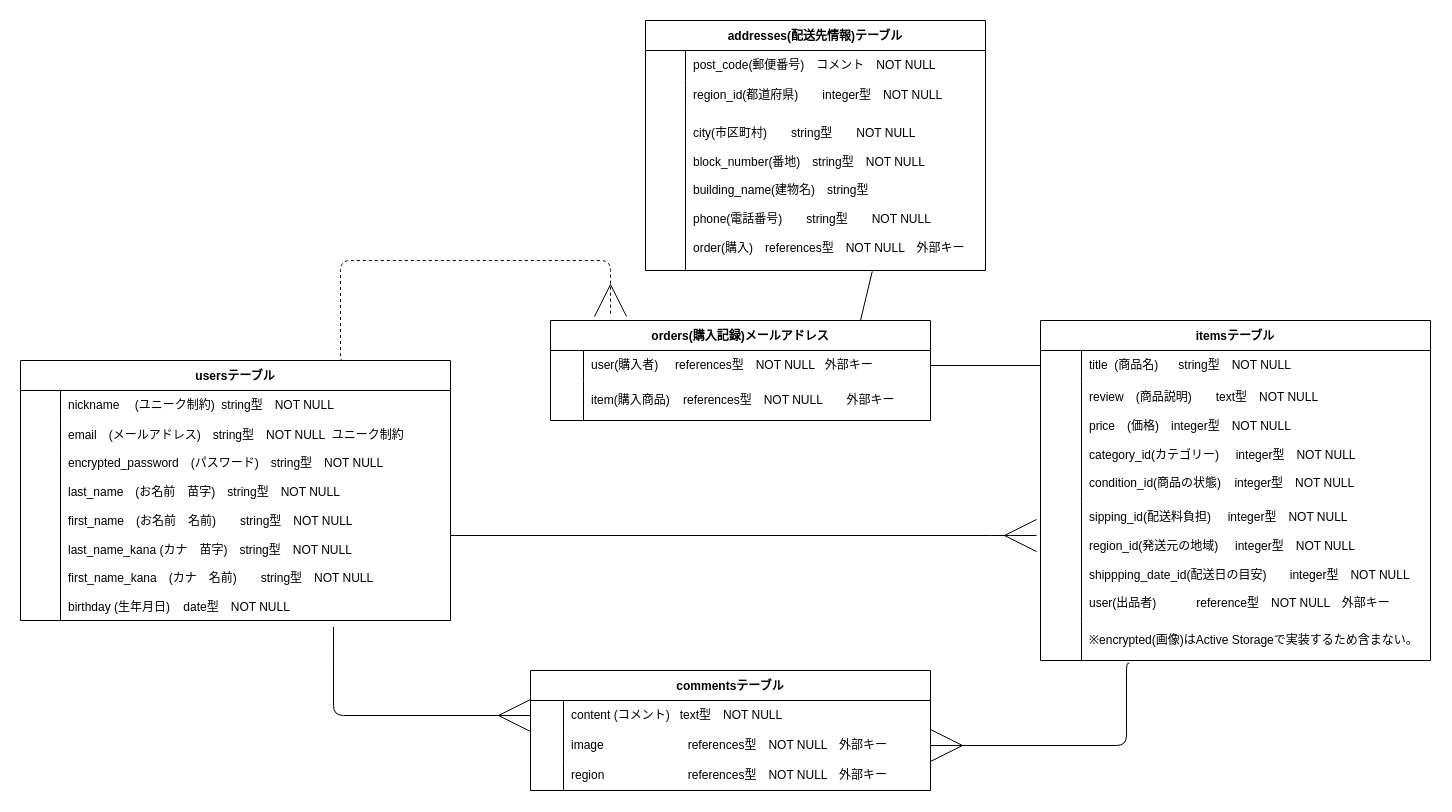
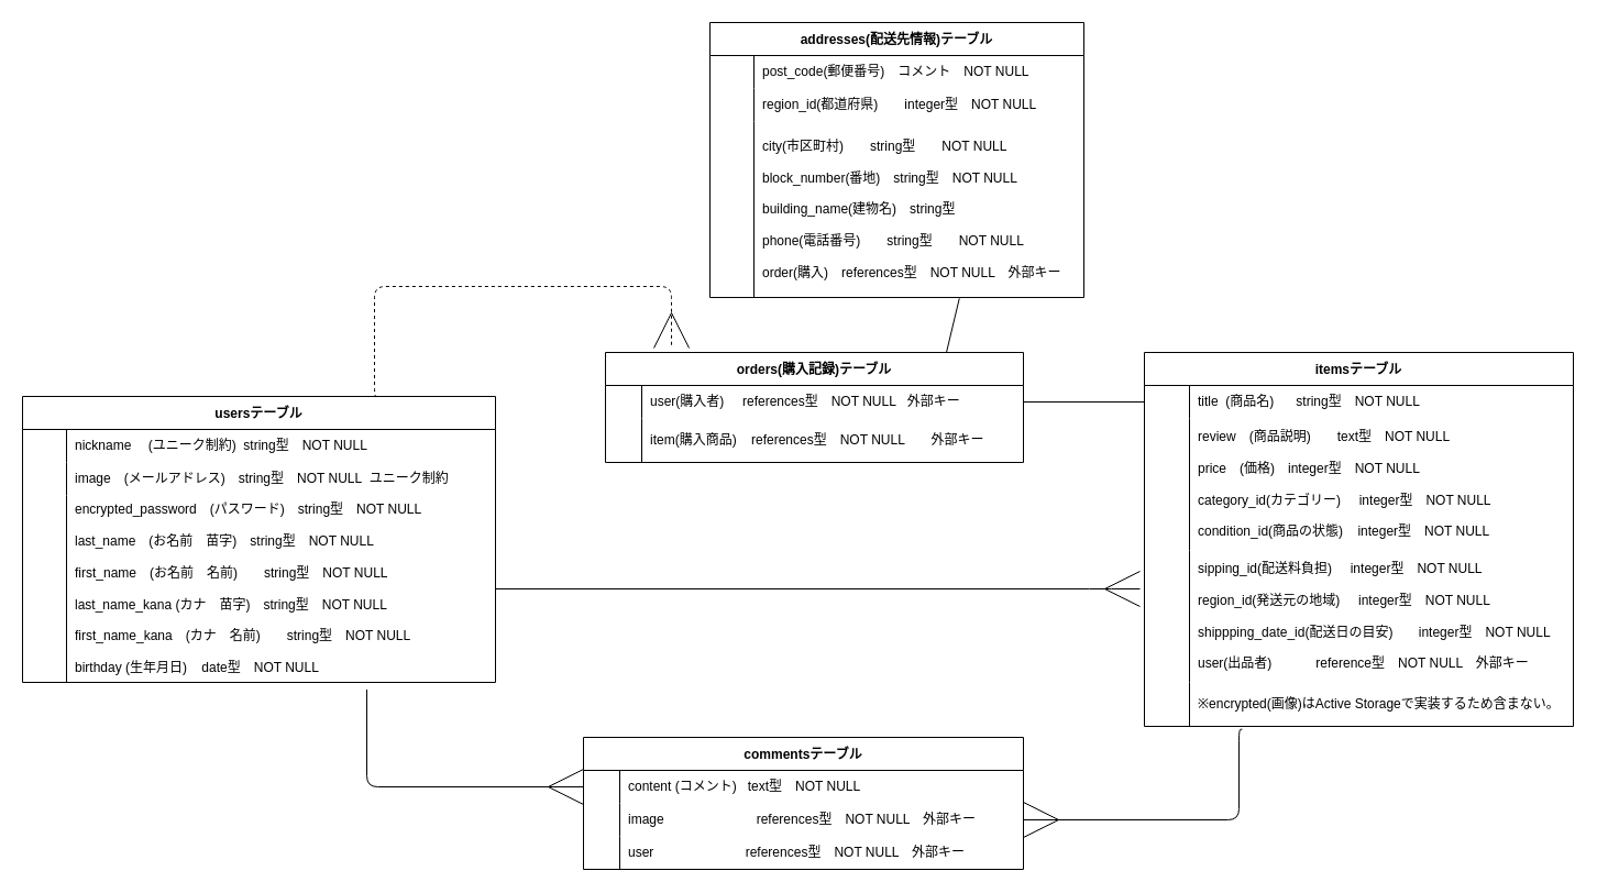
  <mxCell id="0" />
  <mxCell id="1" parent="0" />
  <mxCell id="2" style="edgeStyle=orthogonalEdgeStyle;html=1;endArrow=ERmany;endFill=0;startSize=30;endSize=30;exitX=0.728;exitY=1.038;exitDx=0;exitDy=0;exitPerimeter=0;entryX=0;entryY=0.5;entryDx=0;entryDy=0;" parent="1" source="10" target="28" edge="1"><mxGeometry relative="1" as="geometry"><mxPoint x="270" y="560" as="sourcePoint" /><mxPoint x="470" y="750" as="targetPoint" /><Array as="points"><mxPoint x="333" y="715" /></Array></mxGeometry></mxCell>
  <mxCell id="3" value="usersテーブル" style="shape=table;startSize=30;container=1;collapsible=0;childLayout=tableLayout;fixedRows=1;rowLines=0;fontStyle=1;strokeColor=default;" parent="1" vertex="1"><mxGeometry x="20" y="360" width="430" height="260" as="geometry" /></mxCell>
  <mxCell id="4" value="" style="shape=tableRow;horizontal=0;startSize=0;swimlaneHead=0;swimlaneBody=0;top=0;left=0;bottom=0;right=0;collapsible=0;dropTarget=0;fillColor=none;points=[[0,0.5],[1,0.5]];portConstraint=eastwest;" parent="3" vertex="1"><mxGeometry y="30" width="430" height="30" as="geometry" /></mxCell>
  <mxCell id="5" value="" style="shape=partialRectangle;html=1;whiteSpace=wrap;connectable=0;fillColor=none;top=0;left=0;bottom=0;right=0;overflow=hidden;pointerEvents=1;" parent="4" vertex="1"><mxGeometry width="40" height="30" as="geometry"><mxRectangle width="40" height="30" as="alternateBounds" /></mxGeometry></mxCell>
  <mxCell id="6" value="nickname　 (ユニーク制約)&amp;nbsp; string型　NOT NULL" style="shape=partialRectangle;html=1;whiteSpace=wrap;connectable=0;fillColor=none;top=0;left=0;bottom=0;right=0;align=left;spacingLeft=6;overflow=hidden;" parent="4" vertex="1"><mxGeometry x="40" width="390" height="30" as="geometry"><mxRectangle width="390" height="30" as="alternateBounds" /></mxGeometry></mxCell>
  <mxCell id="7" value="" style="shape=tableRow;horizontal=0;startSize=0;swimlaneHead=0;swimlaneBody=0;top=0;left=0;bottom=0;right=0;collapsible=0;dropTarget=0;fillColor=none;points=[[0,0.5],[1,0.5]];portConstraint=eastwest;" parent="3" vertex="1"><mxGeometry y="60" width="430" height="30" as="geometry" /></mxCell>
  <mxCell id="8" value="" style="shape=partialRectangle;html=1;whiteSpace=wrap;connectable=0;fillColor=none;top=0;left=0;bottom=0;right=0;overflow=hidden;" parent="7" vertex="1"><mxGeometry width="40" height="30" as="geometry"><mxRectangle width="40" height="30" as="alternateBounds" /></mxGeometry></mxCell>
- <mxCell id="9" value="email　(メールアドレス)　string型　NOT NULL&amp;nbsp; ユニーク制約" style="shape=partialRectangle;html=1;whiteSpace=wrap;connectable=0;fillColor=none;top=0;left=0;bottom=0;right=0;align=left;spacingLeft=6;overflow=hidden;" parent="7" vertex="1"><mxGeometry x="40" width="390" height="30" as="geometry"><mxRectangle width="390" height="30" as="alternateBounds" /></mxGeometry></mxCell>
+ <mxCell id="9" value="image　(メールアドレス)　string型　NOT NULL&amp;nbsp; ユニーク制約" style="shape=partialRectangle;html=1;whiteSpace=wrap;connectable=0;fillColor=none;top=0;left=0;bottom=0;right=0;align=left;spacingLeft=6;overflow=hidden;" parent="7" vertex="1"><mxGeometry x="40" width="390" height="30" as="geometry"><mxRectangle width="390" height="30" as="alternateBounds" /></mxGeometry></mxCell>
  <mxCell id="10" value="" style="shape=tableRow;horizontal=0;startSize=0;swimlaneHead=0;swimlaneBody=0;top=0;left=0;bottom=0;right=0;collapsible=0;dropTarget=0;fillColor=none;points=[[0,0.5],[1,0.5]];portConstraint=eastwest;" parent="3" vertex="1"><mxGeometry y="90" width="430" height="170" as="geometry" /></mxCell>
  <mxCell id="11" value="" style="shape=partialRectangle;html=1;whiteSpace=wrap;connectable=0;fillColor=none;top=0;left=0;bottom=0;right=0;overflow=hidden;" parent="10" vertex="1"><mxGeometry width="40" height="170" as="geometry"><mxRectangle width="40" height="170" as="alternateBounds" /></mxGeometry></mxCell>
  <mxCell id="12" value="encrypted_password　(パスワード)　string型　NOT NULL&lt;br&gt;&lt;br&gt;last_name　(お名前　苗字)　string型　NOT NULL　&lt;br&gt;&lt;br&gt;first_name　(お名前　名前)　　string型　NOT NULL&lt;br&gt;&lt;br&gt;last_name_kana (カナ　苗字)　string型　NOT NULL&lt;br&gt;&lt;br&gt;first_name_kana　(カナ　名前)　　string型　NOT NULL&lt;br&gt;&lt;br&gt;birthday (生年月日)&amp;nbsp; &amp;nbsp; date型　NOT NULL" style="shape=partialRectangle;html=1;whiteSpace=wrap;connectable=0;fillColor=none;top=0;left=0;bottom=0;right=0;align=left;spacingLeft=6;overflow=hidden;" parent="10" vertex="1"><mxGeometry x="40" width="390" height="170" as="geometry"><mxRectangle width="390" height="170" as="alternateBounds" /></mxGeometry></mxCell>
  <mxCell id="13" style="edgeStyle=orthogonalEdgeStyle;html=1;endArrow=ERmany;endFill=0;startSize=30;endSize=30;exitX=0.228;exitY=1.068;exitDx=0;exitDy=0;exitPerimeter=0;entryX=1;entryY=0.5;entryDx=0;entryDy=0;" parent="1" source="24" target="31" edge="1"><mxGeometry relative="1" as="geometry"><mxPoint x="1120" y="550" as="sourcePoint" /><mxPoint x="970" y="740" as="targetPoint" /><Array as="points"><mxPoint x="1126" y="745" /></Array></mxGeometry></mxCell>
  <mxCell id="14" value="itemsテーブル" style="shape=table;startSize=30;container=1;collapsible=0;childLayout=tableLayout;fixedRows=1;rowLines=0;fontStyle=1;" parent="1" vertex="1"><mxGeometry x="1040" y="320" width="390" height="340" as="geometry" /></mxCell>
  <mxCell id="15" value="" style="shape=tableRow;horizontal=0;startSize=0;swimlaneHead=0;swimlaneBody=0;top=0;left=0;bottom=0;right=0;collapsible=0;dropTarget=0;fillColor=none;points=[[0,0.5],[1,0.5]];portConstraint=eastwest;" parent="14" vertex="1"><mxGeometry y="30" width="390" height="30" as="geometry" /></mxCell>
  <mxCell id="16" value="" style="shape=partialRectangle;html=1;whiteSpace=wrap;connectable=0;fillColor=none;top=0;left=0;bottom=0;right=0;overflow=hidden;" parent="15" vertex="1"><mxGeometry width="41" height="30" as="geometry"><mxRectangle width="41" height="30" as="alternateBounds" /></mxGeometry></mxCell>
  <mxCell id="17" value="title&amp;nbsp; (商品名)&amp;nbsp; &amp;nbsp; &amp;nbsp; string型　NOT NULL" style="shape=partialRectangle;html=1;whiteSpace=wrap;connectable=0;fillColor=none;top=0;left=0;bottom=0;right=0;align=left;spacingLeft=6;overflow=hidden;" parent="15" vertex="1"><mxGeometry x="41" width="349" height="30" as="geometry"><mxRectangle width="349" height="30" as="alternateBounds" /></mxGeometry></mxCell>
  <mxCell id="18" value="" style="shape=tableRow;horizontal=0;startSize=0;swimlaneHead=0;swimlaneBody=0;top=0;left=0;bottom=0;right=0;collapsible=0;dropTarget=0;fillColor=none;points=[[0,0.5],[1,0.5]];portConstraint=eastwest;" parent="14" vertex="1"><mxGeometry y="60" width="390" height="120" as="geometry" /></mxCell>
  <mxCell id="19" value="" style="shape=partialRectangle;html=1;whiteSpace=wrap;connectable=0;fillColor=none;top=0;left=0;bottom=0;right=0;overflow=hidden;" parent="18" vertex="1"><mxGeometry width="41" height="120" as="geometry"><mxRectangle width="41" height="120" as="alternateBounds" /></mxGeometry></mxCell>
  <mxCell id="20" value="review　(商品説明)　　text型　NOT NULL&lt;br&gt;&lt;br&gt;price　(価格)　integer型　NOT NULL&lt;br&gt;&lt;br&gt;category_id(カテゴリー)&amp;nbsp; &amp;nbsp; &amp;nbsp;integer型　NOT NULL&lt;br&gt;&lt;br&gt;condition_id(商品の状態)&amp;nbsp; &amp;nbsp; integer型　NOT NULL" style="shape=partialRectangle;html=1;whiteSpace=wrap;connectable=0;fillColor=none;top=0;left=0;bottom=0;right=0;align=left;spacingLeft=6;overflow=hidden;" parent="18" vertex="1"><mxGeometry x="41" width="349" height="120" as="geometry"><mxRectangle width="349" height="120" as="alternateBounds" /></mxGeometry></mxCell>
  <mxCell id="21" value="" style="shape=tableRow;horizontal=0;startSize=0;swimlaneHead=0;swimlaneBody=0;top=0;left=0;bottom=0;right=0;collapsible=0;dropTarget=0;fillColor=none;points=[[0,0.5],[1,0.5]];portConstraint=eastwest;" parent="14" vertex="1"><mxGeometry y="180" width="390" height="120" as="geometry" /></mxCell>
  <mxCell id="22" value="" style="shape=partialRectangle;html=1;whiteSpace=wrap;connectable=0;fillColor=none;top=0;left=0;bottom=0;right=0;overflow=hidden;" parent="21" vertex="1"><mxGeometry width="41" height="120" as="geometry"><mxRectangle width="41" height="120" as="alternateBounds" /></mxGeometry></mxCell>
  <mxCell id="23" value="sipping_id(配送料負担)&amp;nbsp; &amp;nbsp; &amp;nbsp;integer型　NOT NULL&lt;br&gt;&lt;br&gt;region_id(発送元の地域)&amp;nbsp; &amp;nbsp; &amp;nbsp;integer型　NOT NULL&lt;br&gt;&lt;br&gt;shippping_date_id(配送日の目安)&amp;nbsp; &amp;nbsp; &amp;nbsp; &amp;nbsp;integer型　NOT NULL&lt;br&gt;&lt;br&gt;user(出品者)&amp;nbsp; &amp;nbsp; &amp;nbsp; &amp;nbsp; &amp;nbsp; &amp;nbsp; reference型　NOT NULL　外部キー" style="shape=partialRectangle;html=1;whiteSpace=wrap;connectable=0;fillColor=none;top=0;left=0;bottom=0;right=0;align=left;spacingLeft=6;overflow=hidden;" parent="21" vertex="1"><mxGeometry x="41" width="349" height="120" as="geometry"><mxRectangle width="349" height="120" as="alternateBounds" /></mxGeometry></mxCell>
  <mxCell id="24" value="" style="shape=tableRow;horizontal=0;startSize=0;swimlaneHead=0;swimlaneBody=0;top=0;left=0;bottom=0;right=0;collapsible=0;dropTarget=0;fillColor=none;points=[[0,0.5],[1,0.5]];portConstraint=eastwest;" parent="14" vertex="1"><mxGeometry y="300" width="390" height="40" as="geometry" /></mxCell>
  <mxCell id="25" value="" style="shape=partialRectangle;html=1;whiteSpace=wrap;connectable=0;fillColor=none;top=0;left=0;bottom=0;right=0;overflow=hidden;pointerEvents=1;" parent="24" vertex="1"><mxGeometry width="41" height="40" as="geometry"><mxRectangle width="41" height="40" as="alternateBounds" /></mxGeometry></mxCell>
  <mxCell id="26" value="※encrypted(画像)はActive Storageで実装するため含まない。&amp;nbsp;&amp;nbsp;" style="shape=partialRectangle;html=1;whiteSpace=wrap;connectable=0;fillColor=none;top=0;left=0;bottom=0;right=0;align=left;spacingLeft=6;overflow=hidden;" parent="24" vertex="1"><mxGeometry x="41" width="349" height="40" as="geometry"><mxRectangle width="349" height="40" as="alternateBounds" /></mxGeometry></mxCell>
  <mxCell id="27" value="commentsテーブル" style="shape=table;startSize=30;container=1;collapsible=0;childLayout=tableLayout;fixedRows=1;rowLines=0;fontStyle=1;" parent="1" vertex="1"><mxGeometry x="530" y="670" width="400" height="120" as="geometry" /></mxCell>
  <mxCell id="28" value="" style="shape=tableRow;horizontal=0;startSize=0;swimlaneHead=0;swimlaneBody=0;top=0;left=0;bottom=0;right=0;collapsible=0;dropTarget=0;fillColor=none;points=[[0,0.5],[1,0.5]];portConstraint=eastwest;" parent="27" vertex="1"><mxGeometry y="30" width="400" height="30" as="geometry" /></mxCell>
  <mxCell id="29" value="" style="shape=partialRectangle;html=1;whiteSpace=wrap;connectable=0;fillColor=none;top=0;left=0;bottom=0;right=0;overflow=hidden;pointerEvents=1;" parent="28" vertex="1"><mxGeometry width="33" height="30" as="geometry"><mxRectangle width="33" height="30" as="alternateBounds" /></mxGeometry></mxCell>
  <mxCell id="30" value="content (コメント)&amp;nbsp; &amp;nbsp;text型　NOT NULL" style="shape=partialRectangle;html=1;whiteSpace=wrap;connectable=0;fillColor=none;top=0;left=0;bottom=0;right=0;align=left;spacingLeft=6;overflow=hidden;" parent="28" vertex="1"><mxGeometry x="33" width="367" height="30" as="geometry"><mxRectangle width="367" height="30" as="alternateBounds" /></mxGeometry></mxCell>
  <mxCell id="31" value="" style="shape=tableRow;horizontal=0;startSize=0;swimlaneHead=0;swimlaneBody=0;top=0;left=0;bottom=0;right=0;collapsible=0;dropTarget=0;fillColor=none;points=[[0,0.5],[1,0.5]];portConstraint=eastwest;" parent="27" vertex="1"><mxGeometry y="60" width="400" height="30" as="geometry" /></mxCell>
  <mxCell id="32" value="" style="shape=partialRectangle;html=1;whiteSpace=wrap;connectable=0;fillColor=none;top=0;left=0;bottom=0;right=0;overflow=hidden;" parent="31" vertex="1"><mxGeometry width="33" height="30" as="geometry"><mxRectangle width="33" height="30" as="alternateBounds" /></mxGeometry></mxCell>
  <mxCell id="33" value="image　　　　　　　references型　NOT NULL　外部キー" style="shape=partialRectangle;html=1;whiteSpace=wrap;connectable=0;fillColor=none;top=0;left=0;bottom=0;right=0;align=left;spacingLeft=6;overflow=hidden;" parent="31" vertex="1"><mxGeometry x="33" width="367" height="30" as="geometry"><mxRectangle width="367" height="30" as="alternateBounds" /></mxGeometry></mxCell>
  <mxCell id="34" value="" style="shape=tableRow;horizontal=0;startSize=0;swimlaneHead=0;swimlaneBody=0;top=0;left=0;bottom=0;right=0;collapsible=0;dropTarget=0;fillColor=none;points=[[0,0.5],[1,0.5]];portConstraint=eastwest;" parent="27" vertex="1"><mxGeometry y="90" width="400" height="30" as="geometry" /></mxCell>
  <mxCell id="35" value="" style="shape=partialRectangle;html=1;whiteSpace=wrap;connectable=0;fillColor=none;top=0;left=0;bottom=0;right=0;overflow=hidden;" parent="34" vertex="1"><mxGeometry width="33" height="30" as="geometry"><mxRectangle width="33" height="30" as="alternateBounds" /></mxGeometry></mxCell>
- <mxCell id="36" value="region&amp;nbsp; &amp;nbsp; &amp;nbsp; &amp;nbsp; &amp;nbsp; &amp;nbsp; &amp;nbsp; &amp;nbsp; &amp;nbsp; &amp;nbsp; &amp;nbsp; &amp;nbsp; &amp;nbsp;references型　NOT NULL　外部キー" style="shape=partialRectangle;html=1;whiteSpace=wrap;connectable=0;fillColor=none;top=0;left=0;bottom=0;right=0;align=left;spacingLeft=6;overflow=hidden;" parent="34" vertex="1"><mxGeometry x="33" width="367" height="30" as="geometry"><mxRectangle width="367" height="30" as="alternateBounds" /></mxGeometry></mxCell>
- <mxCell id="37" value="orders(購入記録)メールアドレス" style="shape=table;startSize=30;container=1;collapsible=0;childLayout=tableLayout;fixedRows=1;rowLines=0;fontStyle=1;" parent="1" vertex="1"><mxGeometry x="550" y="320" width="380" height="100" as="geometry" /></mxCell>
+ <mxCell id="36" value="user&amp;nbsp; &amp;nbsp; &amp;nbsp; &amp;nbsp; &amp;nbsp; &amp;nbsp; &amp;nbsp; &amp;nbsp; &amp;nbsp; &amp;nbsp; &amp;nbsp; &amp;nbsp; &amp;nbsp;references型　NOT NULL　外部キー" style="shape=partialRectangle;html=1;whiteSpace=wrap;connectable=0;fillColor=none;top=0;left=0;bottom=0;right=0;align=left;spacingLeft=6;overflow=hidden;" parent="34" vertex="1"><mxGeometry x="33" width="367" height="30" as="geometry"><mxRectangle width="367" height="30" as="alternateBounds" /></mxGeometry></mxCell>
+ <mxCell id="37" value="orders(購入記録)テーブル" style="shape=table;startSize=30;container=1;collapsible=0;childLayout=tableLayout;fixedRows=1;rowLines=0;fontStyle=1;" parent="1" vertex="1"><mxGeometry x="550" y="320" width="380" height="100" as="geometry" /></mxCell>
  <mxCell id="38" value="" style="shape=tableRow;horizontal=0;startSize=0;swimlaneHead=0;swimlaneBody=0;top=0;left=0;bottom=0;right=0;collapsible=0;dropTarget=0;fillColor=none;points=[[0,0.5],[1,0.5]];portConstraint=eastwest;" parent="37" vertex="1"><mxGeometry y="30" width="380" height="30" as="geometry" /></mxCell>
  <mxCell id="39" value="" style="shape=partialRectangle;html=1;whiteSpace=wrap;connectable=0;fillColor=none;top=0;left=0;bottom=0;right=0;overflow=hidden;pointerEvents=1;" parent="38" vertex="1"><mxGeometry width="33" height="30" as="geometry"><mxRectangle width="33" height="30" as="alternateBounds" /></mxGeometry></mxCell>
  <mxCell id="40" value="user(購入者)&amp;nbsp; &amp;nbsp; &amp;nbsp;references型　NOT NULL&amp;nbsp; &amp;nbsp;外部キー" style="shape=partialRectangle;html=1;whiteSpace=wrap;connectable=0;fillColor=none;top=0;left=0;bottom=0;right=0;align=left;spacingLeft=6;overflow=hidden;" parent="38" vertex="1"><mxGeometry x="33" width="347" height="30" as="geometry"><mxRectangle width="347" height="30" as="alternateBounds" /></mxGeometry></mxCell>
  <mxCell id="41" value="" style="shape=tableRow;horizontal=0;startSize=0;swimlaneHead=0;swimlaneBody=0;top=0;left=0;bottom=0;right=0;collapsible=0;dropTarget=0;fillColor=none;points=[[0,0.5],[1,0.5]];portConstraint=eastwest;" parent="37" vertex="1"><mxGeometry y="60" width="380" height="40" as="geometry" /></mxCell>
  <mxCell id="42" value="" style="shape=partialRectangle;html=1;whiteSpace=wrap;connectable=0;fillColor=none;top=0;left=0;bottom=0;right=0;overflow=hidden;" parent="41" vertex="1"><mxGeometry width="33" height="40" as="geometry"><mxRectangle width="33" height="40" as="alternateBounds" /></mxGeometry></mxCell>
  <mxCell id="43" value="item(購入商品)&amp;nbsp; &amp;nbsp; references型　NOT NULL　　外部キー" style="shape=partialRectangle;html=1;whiteSpace=wrap;connectable=0;fillColor=none;top=0;left=0;bottom=0;right=0;align=left;spacingLeft=6;overflow=hidden;" parent="41" vertex="1"><mxGeometry x="33" width="347" height="40" as="geometry"><mxRectangle width="347" height="40" as="alternateBounds" /></mxGeometry></mxCell>
  <mxCell id="44" style="edgeStyle=orthogonalEdgeStyle;html=1;endArrow=ERmany;endFill=0;startSize=30;endSize=30;exitX=1;exitY=0.5;exitDx=0;exitDy=0;" parent="1" source="10" edge="1"><mxGeometry relative="1" as="geometry"><mxPoint x="390" y="110" as="sourcePoint" /><mxPoint x="1036" y="535" as="targetPoint" /><Array as="points"><mxPoint x="1000" y="535" /><mxPoint x="1000" y="535" /></Array></mxGeometry></mxCell>
  <mxCell id="45" value="" style="endArrow=none;html=1;startSize=30;endSize=30;exitX=1;exitY=0.5;exitDx=0;exitDy=0;entryX=0;entryY=0.5;entryDx=0;entryDy=0;" parent="1" source="38" target="15" edge="1"><mxGeometry width="50" height="50" relative="1" as="geometry"><mxPoint x="930" y="280" as="sourcePoint" /><mxPoint x="1090" y="200" as="targetPoint" /></mxGeometry></mxCell>
  <mxCell id="46" value="addresses(配送先情報)テーブル" style="shape=table;startSize=30;container=1;collapsible=0;childLayout=tableLayout;fixedRows=1;rowLines=0;fontStyle=1;strokeColor=default;" parent="1" vertex="1"><mxGeometry x="645" y="20" width="340" height="250" as="geometry" /></mxCell>
  <mxCell id="47" value="" style="shape=tableRow;horizontal=0;startSize=0;swimlaneHead=0;swimlaneBody=0;top=0;left=0;bottom=0;right=0;collapsible=0;dropTarget=0;fillColor=none;points=[[0,0.5],[1,0.5]];portConstraint=eastwest;strokeColor=default;" parent="46" vertex="1"><mxGeometry y="30" width="340" height="30" as="geometry" /></mxCell>
  <mxCell id="48" value="" style="shape=partialRectangle;html=1;whiteSpace=wrap;connectable=0;fillColor=none;top=0;left=0;bottom=0;right=0;overflow=hidden;pointerEvents=1;strokeColor=default;" parent="47" vertex="1"><mxGeometry width="40" height="30" as="geometry"><mxRectangle width="40" height="30" as="alternateBounds" /></mxGeometry></mxCell>
  <mxCell id="49" value="post_code(郵便番号)　コメント　NOT NULL" style="shape=partialRectangle;html=1;whiteSpace=wrap;connectable=0;fillColor=none;top=0;left=0;bottom=0;right=0;align=left;spacingLeft=6;overflow=hidden;strokeColor=default;" parent="47" vertex="1"><mxGeometry x="40" width="300" height="30" as="geometry"><mxRectangle width="300" height="30" as="alternateBounds" /></mxGeometry></mxCell>
  <mxCell id="50" value="" style="shape=tableRow;horizontal=0;startSize=0;swimlaneHead=0;swimlaneBody=0;top=0;left=0;bottom=0;right=0;collapsible=0;dropTarget=0;fillColor=none;points=[[0,0.5],[1,0.5]];portConstraint=eastwest;strokeColor=default;" parent="46" vertex="1"><mxGeometry y="60" width="340" height="30" as="geometry" /></mxCell>
  <mxCell id="51" value="" style="shape=partialRectangle;html=1;whiteSpace=wrap;connectable=0;fillColor=none;top=0;left=0;bottom=0;right=0;overflow=hidden;strokeColor=default;" parent="50" vertex="1"><mxGeometry width="40" height="30" as="geometry"><mxRectangle width="40" height="30" as="alternateBounds" /></mxGeometry></mxCell>
  <mxCell id="52" value="region_id(都道府県)　　integer型　NOT NULL" style="shape=partialRectangle;html=1;whiteSpace=wrap;connectable=0;fillColor=none;top=0;left=0;bottom=0;right=0;align=left;spacingLeft=6;overflow=hidden;strokeColor=default;" parent="50" vertex="1"><mxGeometry x="40" width="300" height="30" as="geometry"><mxRectangle width="300" height="30" as="alternateBounds" /></mxGeometry></mxCell>
  <mxCell id="53" value="" style="shape=tableRow;horizontal=0;startSize=0;swimlaneHead=0;swimlaneBody=0;top=0;left=0;bottom=0;right=0;collapsible=0;dropTarget=0;fillColor=none;points=[[0,0.5],[1,0.5]];portConstraint=eastwest;strokeColor=default;" parent="46" vertex="1"><mxGeometry y="90" width="340" height="160" as="geometry" /></mxCell>
  <mxCell id="54" value="" style="shape=partialRectangle;html=1;whiteSpace=wrap;connectable=0;fillColor=none;top=0;left=0;bottom=0;right=0;overflow=hidden;strokeColor=default;" parent="53" vertex="1"><mxGeometry width="40" height="160" as="geometry"><mxRectangle width="40" height="160" as="alternateBounds" /></mxGeometry></mxCell>
  <mxCell id="55" value="city(市区町村)　　string型　　NOT NULL&lt;br&gt;&lt;br&gt;block_number(番地)　string型　NOT NULL&lt;br&gt;&lt;br&gt;building_name(建物名)　string型&lt;br&gt;&lt;br&gt;phone(電話番号)　　string型　　NOT NULL&lt;br&gt;&lt;br&gt;order(購入)　references型　NOT NULL　外部キー" style="shape=partialRectangle;html=1;whiteSpace=wrap;connectable=0;fillColor=none;top=0;left=0;bottom=0;right=0;align=left;spacingLeft=6;overflow=hidden;strokeColor=default;" parent="53" vertex="1"><mxGeometry x="40" width="300" height="160" as="geometry"><mxRectangle width="300" height="160" as="alternateBounds" /></mxGeometry></mxCell>
  <mxCell id="56" value="" style="endArrow=none;html=1;startSize=30;endSize=30;entryX=0.667;entryY=1.005;entryDx=0;entryDy=0;entryPerimeter=0;" parent="1" target="53" edge="1"><mxGeometry width="50" height="50" relative="1" as="geometry"><mxPoint x="860" y="320" as="sourcePoint" /><mxPoint x="870" y="260" as="targetPoint" /><Array as="points" /></mxGeometry></mxCell>
  <mxCell id="57" style="edgeStyle=orthogonalEdgeStyle;html=1;endArrow=ERmany;endFill=0;startSize=30;endSize=30;exitX=0.75;exitY=0;exitDx=0;exitDy=0;entryX=0.158;entryY=-0.04;entryDx=0;entryDy=0;entryPerimeter=0;dashed=1;" parent="1" source="3" target="37" edge="1"><mxGeometry relative="1" as="geometry"><mxPoint x="340" y="350" as="sourcePoint" /><mxPoint x="490" y="250" as="targetPoint" /><Array as="points"><mxPoint x="340" y="360" /><mxPoint x="340" y="260" /><mxPoint x="610" y="260" /></Array></mxGeometry></mxCell>
